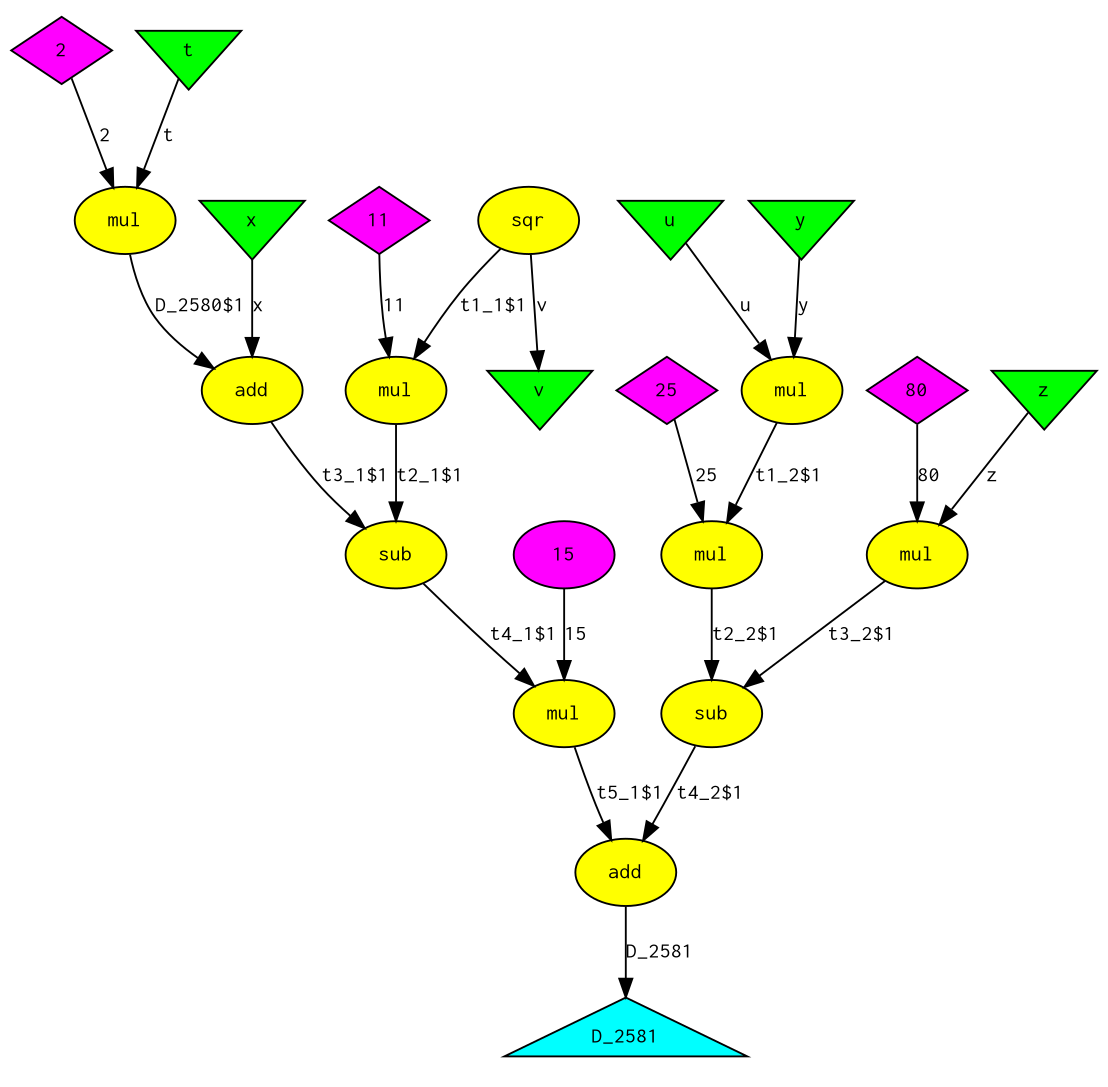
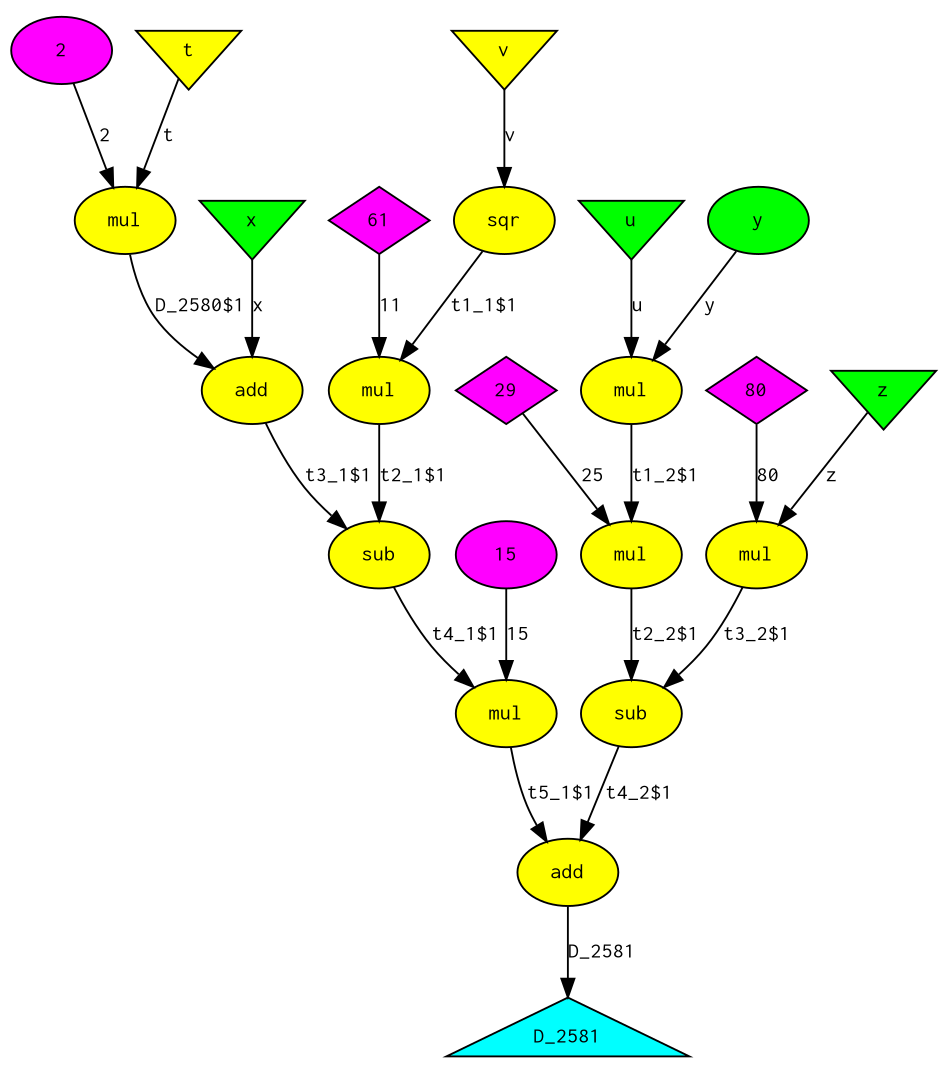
  digraph {
    nodesep=0.175
    rankdir=TB
    node [argix=-1 dataspec=s32 fillcolor=yellow fontname=Courier fontsize=12 ntype=operation shape=ellipse style=filled]
    edge [argix=-1 dataspec=s32 etype=D fontname=Courier fontsize=12 order=1 vtype=localvar]
    n1 [argix=0 fillcolor=cyan label=D_2581 ntype=outvar shape=triangle]
    n2 [dataspec=na label=add]
    n3 [dataspec=na label=add]
    n4 [dataspec=na label=sub]
    n5 [dataspec=na label=mul]
-   n6 [fillcolor=magenta label=11 ntype=constant shape=diamond]
+   n6 [fillcolor=magenta label=61 ntype=constant shape=diamond]
    n7 [dataspec=na label=mul]
    n8 [fillcolor=magenta label=15 ntype=constant]
-   n9 [fillcolor=magenta label=2 ntype=constant shape=diamond]
+   n9 [fillcolor=magenta label=2 ntype=constant]
    n10 [dataspec=na label=mul]
-   n11 [fillcolor=magenta label=25 ntype=constant shape=diamond]
+   n11 [fillcolor=magenta label=29 ntype=constant shape=diamond]
    n12 [dataspec=na label=mul]
    n13 [dataspec=na label=sub]
    n14 [fillcolor=magenta label=80 ntype=constant shape=diamond]
    n15 [dataspec=na label=mul]
    n16 [dataspec=na label=mul]
    n17 [dataspec=na label=sqr]
-   n18 [argix=0 fillcolor=green label=t ntype=invar shape=invtriangle]
+   n18 [argix=0 label=t ntype=invar shape=invtriangle]
    n19 [argix=1 fillcolor=green label=u ntype=invar shape=invtriangle]
-   n20 [argix=2 fillcolor=green label=v ntype=invar shape=invtriangle]
+   n20 [argix=2 label=v ntype=invar shape=invtriangle]
    n21 [argix=3 fillcolor=green label=x ntype=invar shape=invtriangle]
-   n22 [argix=4 fillcolor=green label=y ntype=invar shape=invtriangle]
+   n22 [argix=4 fillcolor=green label=y ntype=invar]
    n23 [argix=5 fillcolor=green label=z ntype=invar shape=invtriangle]
    n2 -> n1 [label=D_2581 vtype=outarg]
    n3 -> n4 [label="t3_1$1"]
    n4 -> n5 [label="t4_1$1"]
    n5 -> n2 [label="t5_1$1"]
    n6 -> n7 [label=11 order=2 vtype=globalvar]
    n7 -> n4 [label="t2_1$1" order=2]
    n8 -> n5 [label=15 order=2 vtype=globalvar]
    n9 -> n10 [label=2 order=2 vtype=globalvar]
    n10 -> n3 [label="D_2580$1"]
    n11 -> n12 [label=25 order=2 vtype=globalvar]
    n12 -> n13 [label="t2_2$1"]
    n13 -> n2 [label="t4_2$1" order=2]
    n14 -> n15 [label=80 order=2 vtype=globalvar]
    n15 -> n13 [label="t3_2$1" order=2]
    n16 -> n12 [label="t1_2$1"]
    n17 -> n7 [label="t1_1$1"]
    n18 -> n10 [label=t vtype=inarg]
    n19 -> n16 [label=u order=2 vtype=inarg]
-   n17 -> n20 [label=v vtype=inarg]
+   n20 -> n17 [label=v vtype=inarg]
    n21 -> n3 [label=x order=2 vtype=inarg]
    n22 -> n16 [label=y vtype=inarg]
    n23 -> n15 [label=z vtype=inarg]
  }
